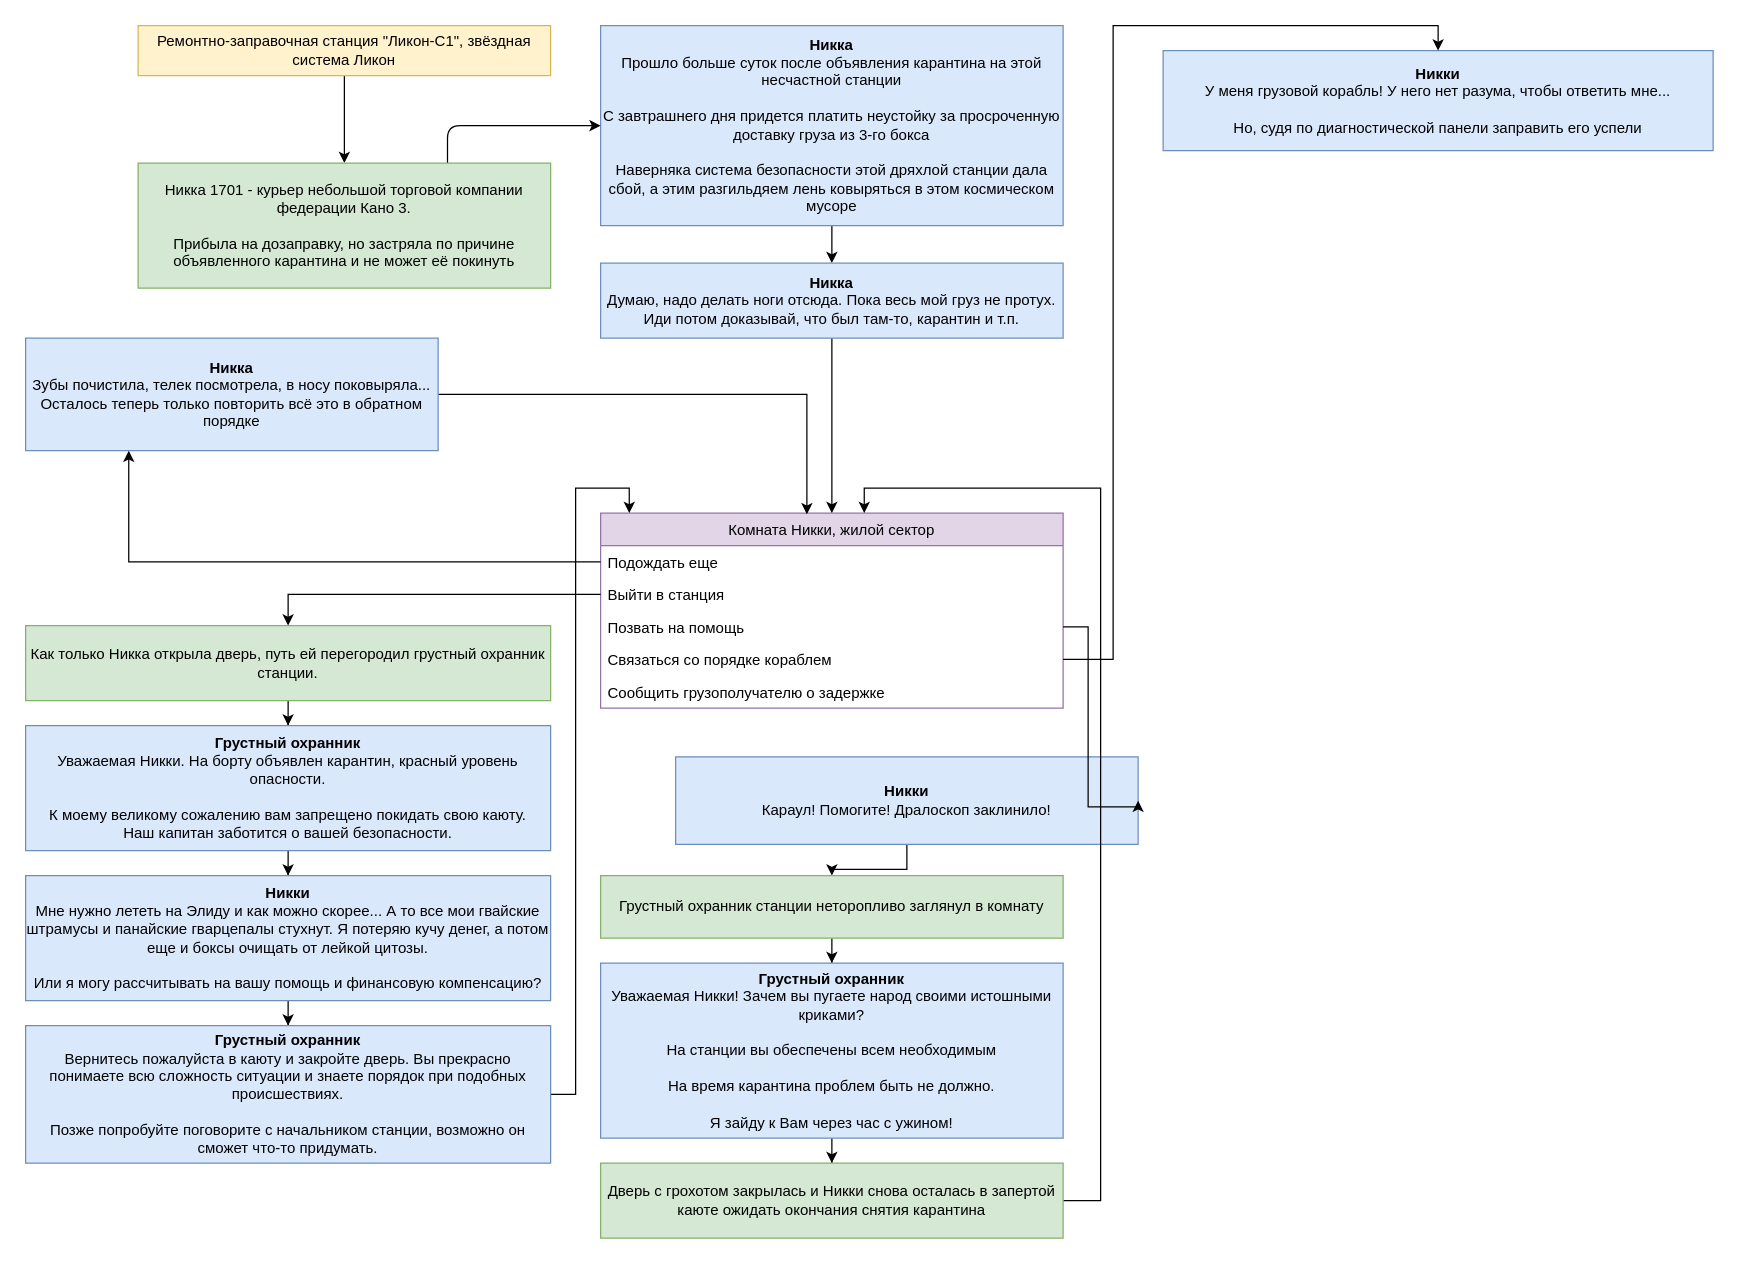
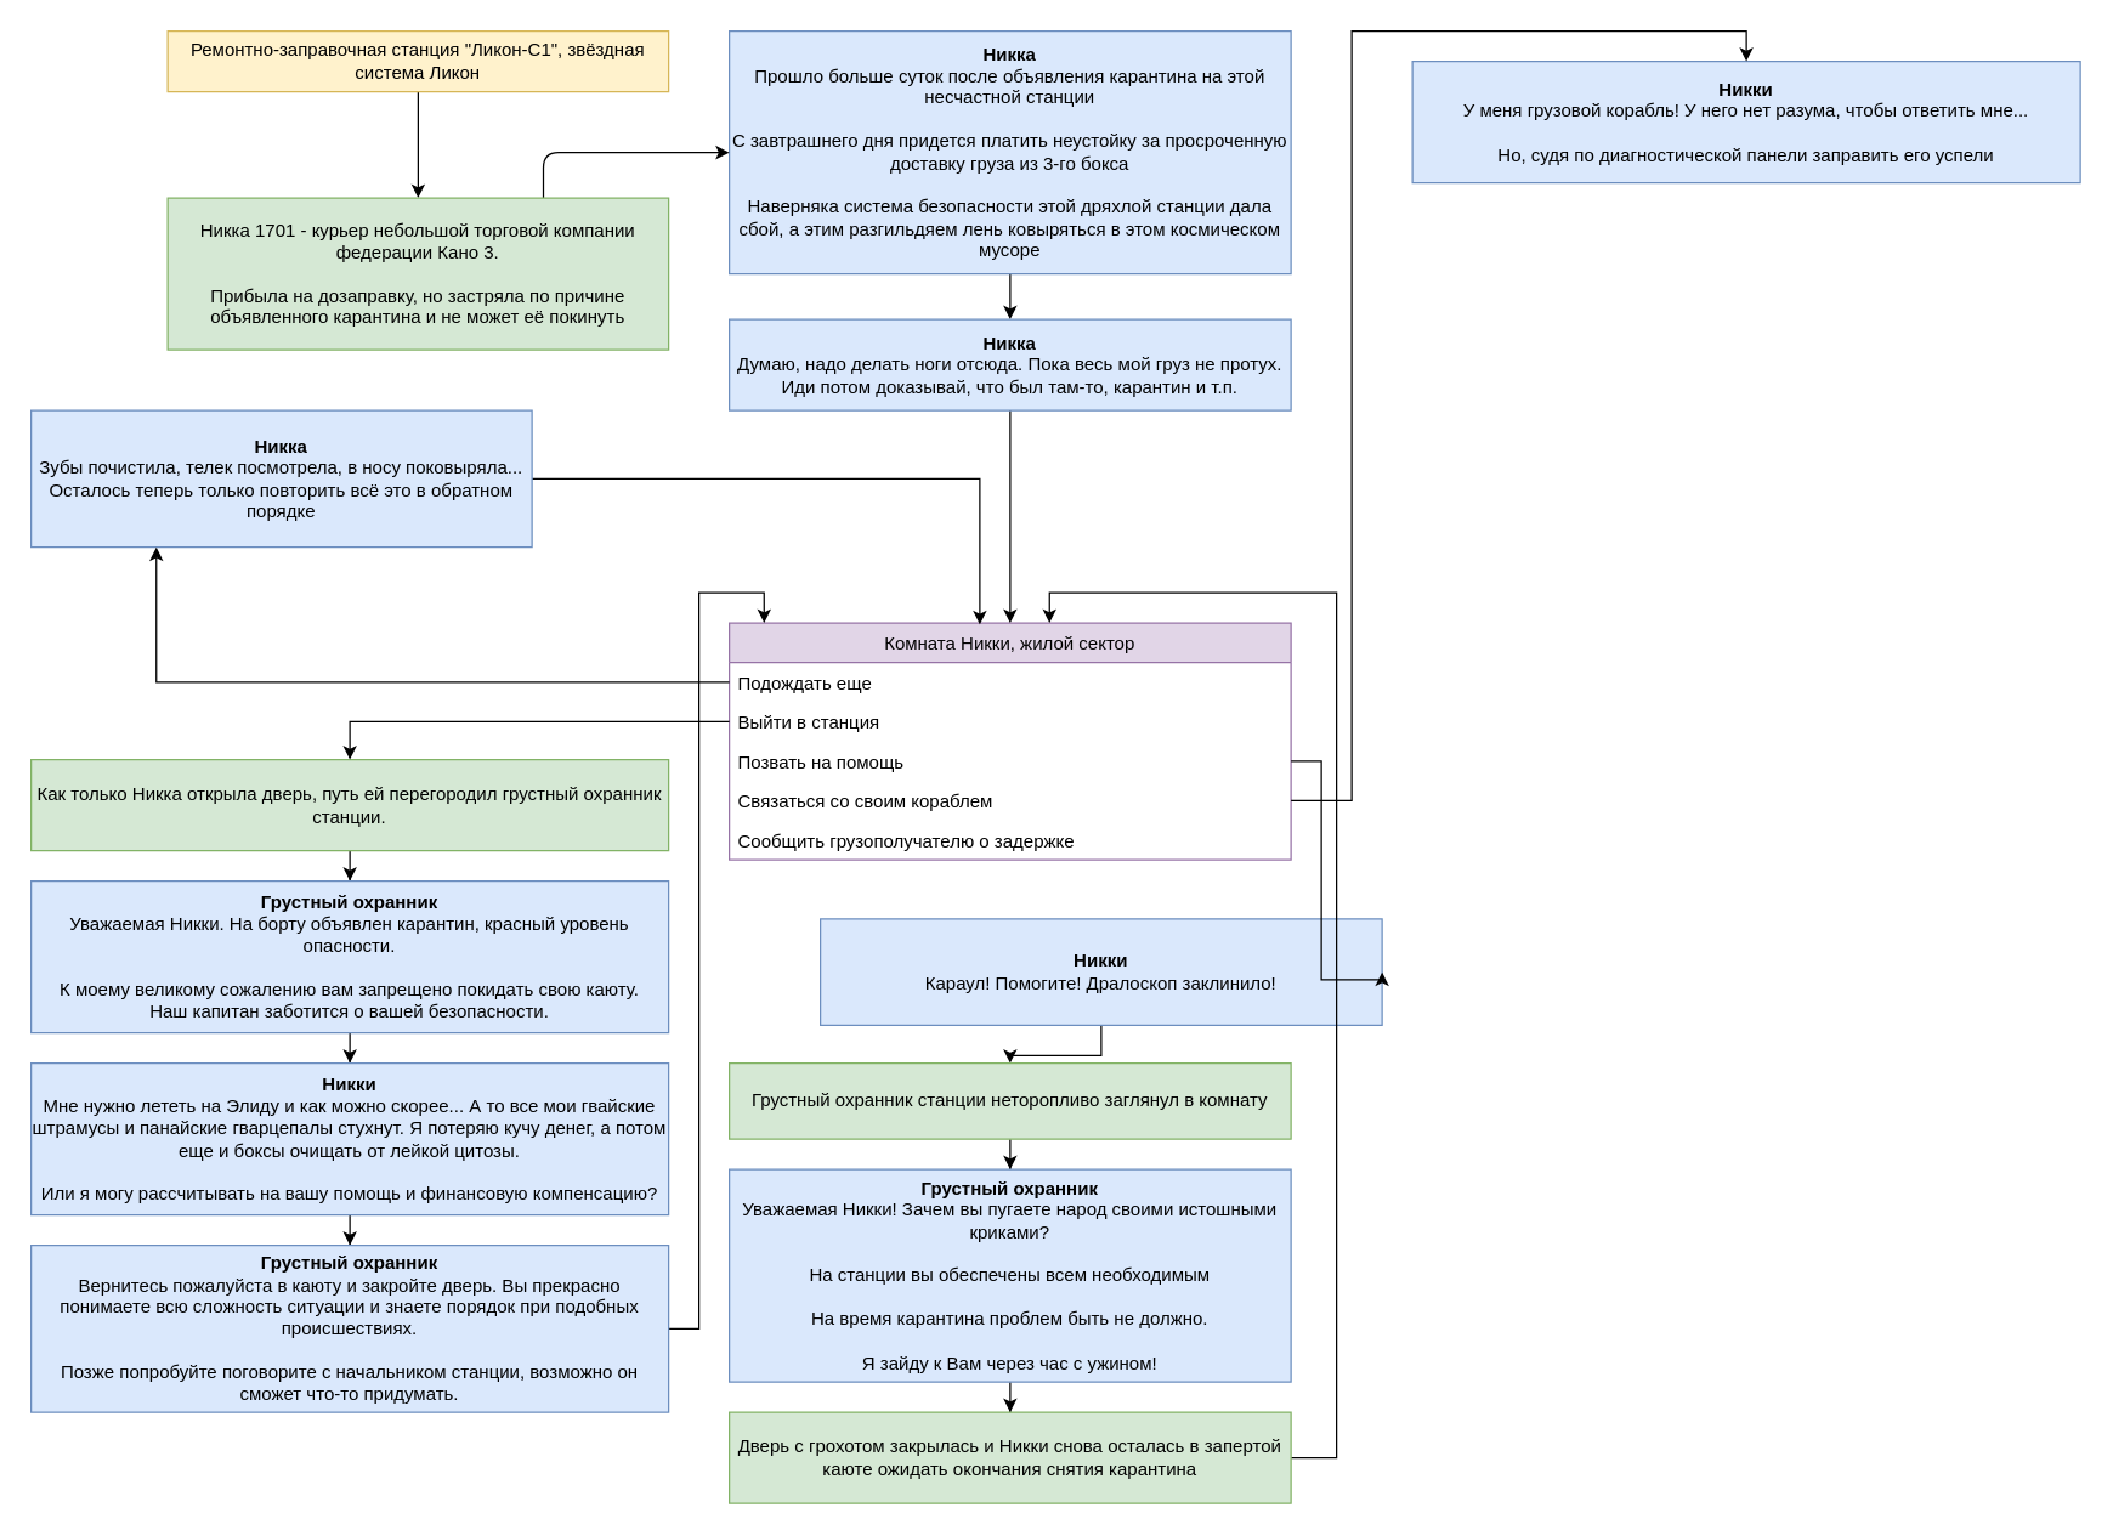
  <mxCell id="0" />
  <mxCell id="1" parent="0" />
  <mxCell id="2" value="Комната Никки, жилой сектор" style="swimlane;fontStyle=0;childLayout=stackLayout;horizontal=1;startSize=26;horizontalStack=0;resizeParent=1;resizeParentMax=0;resizeLast=0;collapsible=1;marginBottom=0;fillColor=#e1d5e7;strokeColor=#9673a6;" parent="1" vertex="1"><mxGeometry x="480" y="410" width="370" height="156" as="geometry"><mxRectangle x="190" y="350" width="200" height="26" as="alternateBounds" /></mxGeometry></mxCell>
  <mxCell id="3" value="Подождать еще" style="text;align=left;verticalAlign=top;spacingLeft=4;spacingRight=4;overflow=hidden;rotatable=0;points=[[0,0.5],[1,0.5]];portConstraint=eastwest;" parent="2" vertex="1"><mxGeometry y="26" width="370" height="26" as="geometry" /></mxCell>
  <mxCell id="4" value="Выйти в станция" style="text;strokeColor=none;fillColor=none;align=left;verticalAlign=top;spacingLeft=4;spacingRight=4;overflow=hidden;rotatable=0;points=[[0,0.5],[1,0.5]];portConstraint=eastwest;" parent="2" vertex="1"><mxGeometry y="52" width="370" height="26" as="geometry" /></mxCell>
  <mxCell id="5" value="Позвать на помощь" style="text;strokeColor=none;fillColor=none;align=left;verticalAlign=top;spacingLeft=4;spacingRight=4;overflow=hidden;rotatable=0;points=[[0,0.5],[1,0.5]];portConstraint=eastwest;" parent="2" vertex="1"><mxGeometry y="78" width="370" height="26" as="geometry" /></mxCell>
- <mxCell id="6" value="Связаться со порядке кораблем" style="text;align=left;verticalAlign=top;spacingLeft=4;spacingRight=4;overflow=hidden;rotatable=0;points=[[0,0.5],[1,0.5]];portConstraint=eastwest;" parent="2" vertex="1"><mxGeometry y="104" width="370" height="26" as="geometry" /></mxCell>
+ <mxCell id="6" value="Связаться со своим кораблем" style="text;align=left;verticalAlign=top;spacingLeft=4;spacingRight=4;overflow=hidden;rotatable=0;points=[[0,0.5],[1,0.5]];portConstraint=eastwest;" parent="2" vertex="1"><mxGeometry y="104" width="370" height="26" as="geometry" /></mxCell>
  <mxCell id="7" value="Сообщить грузополучателю о задержке" style="text;strokeColor=none;fillColor=none;align=left;verticalAlign=top;spacingLeft=4;spacingRight=4;overflow=hidden;rotatable=0;points=[[0,0.5],[1,0.5]];portConstraint=eastwest;" parent="2" vertex="1"><mxGeometry y="130" width="370" height="26" as="geometry" /></mxCell>
  <mxCell id="8" style="edgeStyle=orthogonalEdgeStyle;rounded=0;orthogonalLoop=1;jettySize=auto;html=1;entryX=0.5;entryY=0;entryDx=0;entryDy=0;" edge="1" parent="1" source="9" target="15"><mxGeometry relative="1" as="geometry" /></mxCell>
  <mxCell id="9" value="&lt;div&gt;&lt;b&gt;Никка&lt;/b&gt;&lt;br&gt;&lt;/div&gt;&lt;div&gt;Прошло больше суток после объявления карантина на этой несчастной станции&lt;/div&gt;&lt;div&gt;&lt;br&gt;&lt;/div&gt;&lt;div&gt;&lt;div&gt;С завтрашнего дня придется платить неустойку за просроченную доставку груза из 3-го бокса&lt;/div&gt;&lt;/div&gt;&lt;div&gt;&lt;br&gt;&lt;/div&gt;&lt;div&gt;Наверняка система безопасности этой дряхлой станции дала сбой, а этим разгильдяем лень ковыряться в этом космическом мусоре&lt;/div&gt;" style="whiteSpace=wrap;html=1;fillColor=#dae8fc;strokeColor=#6c8ebf;" parent="1" vertex="1"><mxGeometry x="480" y="20" width="370" height="160" as="geometry" /></mxCell>
  <mxCell id="10" style="edgeStyle=orthogonalEdgeStyle;orthogonalLoop=1;jettySize=auto;html=1;entryX=0.5;entryY=0;entryDx=0;entryDy=0;" parent="1" source="11" target="13" edge="1"><mxGeometry relative="1" as="geometry" /></mxCell>
  <mxCell id="11" value="Ремонтно-заправочная станция &quot;Ликон-С1&quot;, звёздная система Ликон" style="whiteSpace=wrap;html=1;fillColor=#fff2cc;strokeColor=#d6b656;" parent="1" vertex="1"><mxGeometry x="110" y="20" width="330" height="40" as="geometry" /></mxCell>
  <mxCell id="12" style="edgeStyle=orthogonalEdgeStyle;orthogonalLoop=1;jettySize=auto;html=1;exitX=0.75;exitY=0;exitDx=0;exitDy=0;" parent="1" source="13" target="9" edge="1"><mxGeometry relative="1" as="geometry" /></mxCell>
  <mxCell id="13" value="&lt;div&gt;Никка 1701 - курьер небольшой торговой компании федерации Кано 3.&lt;/div&gt;&lt;div&gt;&lt;br&gt;&lt;/div&gt;&lt;div&gt;Прибыла на дозаправку, но застряла по причине объявленного карантина и не может её покинуть&lt;br&gt;&lt;/div&gt;" style="whiteSpace=wrap;html=1;fillColor=#d5e8d4;strokeColor=#82b366;" parent="1" vertex="1"><mxGeometry x="110" y="130" width="330" height="100" as="geometry" /></mxCell>
  <mxCell id="14" style="edgeStyle=orthogonalEdgeStyle;rounded=0;orthogonalLoop=1;jettySize=auto;html=1;entryX=0.5;entryY=0;entryDx=0;entryDy=0;" edge="1" parent="1" source="15" target="2"><mxGeometry relative="1" as="geometry" /></mxCell>
  <mxCell id="15" value="&lt;b&gt;Никка&lt;/b&gt;&lt;br&gt;&lt;div&gt;Думаю, надо делать ноги отсюда. Пока весь мой груз не протух. Иди потом доказывай, что был там-то, карантин и т.п.&lt;/div&gt;" style="rounded=0;whiteSpace=wrap;html=1;fillColor=#dae8fc;strokeColor=#6c8ebf;" vertex="1" parent="1"><mxGeometry x="480" y="210" width="370" height="60" as="geometry" /></mxCell>
  <mxCell id="16" style="edgeStyle=orthogonalEdgeStyle;rounded=0;orthogonalLoop=1;jettySize=auto;html=1;entryX=0.446;entryY=0.006;entryDx=0;entryDy=0;entryPerimeter=0;" edge="1" parent="1" source="17" target="2"><mxGeometry relative="1" as="geometry" /></mxCell>
  <mxCell id="17" value="&lt;div&gt;&lt;b&gt;Никка&lt;/b&gt;&lt;br&gt;&lt;/div&gt;&lt;div&gt;Зубы почистила, телек посмотрела, в носу поковыряла...&lt;/div&gt;&lt;div&gt;Осталось теперь только повторить всё это в обратном порядке&lt;br&gt;&lt;/div&gt;" style="rounded=0;whiteSpace=wrap;html=1;fillColor=#dae8fc;strokeColor=#6c8ebf;" vertex="1" parent="1"><mxGeometry x="20" y="270" width="330" height="90" as="geometry" /></mxCell>
  <mxCell id="18" style="edgeStyle=orthogonalEdgeStyle;rounded=0;orthogonalLoop=1;jettySize=auto;html=1;" edge="1" parent="1" source="19" target="21"><mxGeometry relative="1" as="geometry" /></mxCell>
  <mxCell id="19" value="Как только Никка открыла дверь, путь ей перегородил грустный охранник станции." style="rounded=0;whiteSpace=wrap;html=1;fillColor=#d5e8d4;strokeColor=#82b366;" vertex="1" parent="1"><mxGeometry x="20" y="500" width="420" height="60" as="geometry" /></mxCell>
  <mxCell id="20" style="edgeStyle=orthogonalEdgeStyle;rounded=0;orthogonalLoop=1;jettySize=auto;html=1;entryX=0.5;entryY=0;entryDx=0;entryDy=0;" edge="1" parent="1" source="21" target="25"><mxGeometry relative="1" as="geometry" /></mxCell>
  <mxCell id="21" value="&lt;div&gt;&lt;b&gt;Грустный охранник&lt;/b&gt;&lt;/div&gt;&lt;div&gt;Уважаемая Никки. На борту объявлен карантин, красный уровень опасности.&lt;/div&gt;&lt;div&gt;&lt;br&gt;&lt;/div&gt;&lt;div&gt;К моему великому сожалению вам запрещено покидать свою каюту.&lt;/div&gt;&lt;div&gt;Наш капитан заботится о вашей безопасности.&lt;br&gt;&lt;/div&gt;" style="rounded=0;whiteSpace=wrap;html=1;fillColor=#dae8fc;strokeColor=#6c8ebf;" vertex="1" parent="1"><mxGeometry x="20" y="580" width="420" height="100" as="geometry" /></mxCell>
  <mxCell id="22" style="edgeStyle=orthogonalEdgeStyle;rounded=0;orthogonalLoop=1;jettySize=auto;html=1;" edge="1" parent="1" source="4" target="19"><mxGeometry relative="1" as="geometry" /></mxCell>
  <mxCell id="23" style="edgeStyle=orthogonalEdgeStyle;rounded=0;orthogonalLoop=1;jettySize=auto;html=1;entryX=0.25;entryY=1;entryDx=0;entryDy=0;" edge="1" parent="1" source="3" target="17"><mxGeometry relative="1" as="geometry" /></mxCell>
  <mxCell id="24" style="edgeStyle=orthogonalEdgeStyle;rounded=0;orthogonalLoop=1;jettySize=auto;html=1;entryX=0.5;entryY=0;entryDx=0;entryDy=0;" edge="1" parent="1" source="25" target="27"><mxGeometry relative="1" as="geometry" /></mxCell>
  <mxCell id="25" value="&lt;div&gt;&lt;b&gt;Никки&lt;/b&gt;&lt;br&gt;&lt;/div&gt;&lt;div&gt;Мне нужно лететь на Элиду и как можно скорее... А то все мои гвайские штрамусы и панайские гварцепалы стухнут. Я потеряю кучу денег, а потом еще и боксы очищать от лейкой цитозы.&lt;/div&gt;&lt;div&gt;&lt;br&gt;&lt;/div&gt;&lt;div&gt;Или я могу рассчитывать на вашу помощь и финансовую компенсацию?&lt;br&gt;&lt;/div&gt;" style="rounded=0;whiteSpace=wrap;html=1;fillColor=#dae8fc;strokeColor=#6c8ebf;" vertex="1" parent="1"><mxGeometry x="20" y="700" width="420" height="100" as="geometry" /></mxCell>
  <mxCell id="26" style="edgeStyle=orthogonalEdgeStyle;rounded=0;orthogonalLoop=1;jettySize=auto;html=1;entryX=0.062;entryY=0;entryDx=0;entryDy=0;entryPerimeter=0;" edge="1" parent="1" source="27" target="2"><mxGeometry relative="1" as="geometry" /></mxCell>
  <mxCell id="27" value="&lt;div&gt;&lt;b&gt;Грустный охранник&lt;/b&gt;&lt;br&gt;&lt;/div&gt;&lt;div&gt;Вернитесь пожалуйста в каюту и закройте дверь. Вы прекрасно понимаете всю сложность ситуации и знаете порядок при подобных происшествиях.&lt;/div&gt;&lt;div&gt;&lt;br&gt;&lt;/div&gt;&lt;div&gt;Позже попробуйте поговорите с начальником станции, возможно он сможет что-то придумать.&lt;br&gt;&lt;/div&gt;" style="rounded=0;whiteSpace=wrap;html=1;fillColor=#dae8fc;strokeColor=#6c8ebf;" vertex="1" parent="1"><mxGeometry x="20" y="820" width="420" height="110" as="geometry" /></mxCell>
  <mxCell id="28" style="edgeStyle=orthogonalEdgeStyle;rounded=0;orthogonalLoop=1;jettySize=auto;html=1;entryX=0.5;entryY=0;entryDx=0;entryDy=0;" edge="1" parent="1" source="29" target="31"><mxGeometry relative="1" as="geometry" /></mxCell>
  <mxCell id="29" value="&lt;div&gt;&lt;b&gt;Никки&lt;/b&gt;&lt;br&gt;&lt;/div&gt;&lt;div&gt;Караул! Помогите! Дралоскоп заклинило!&lt;/div&gt;" style="rounded=0;whiteSpace=wrap;html=1;fillColor=#dae8fc;strokeColor=#6c8ebf;" vertex="1" parent="1"><mxGeometry x="540" y="605" width="370" height="70" as="geometry" /></mxCell>
  <mxCell id="30" style="edgeStyle=orthogonalEdgeStyle;rounded=0;orthogonalLoop=1;jettySize=auto;html=1;entryX=0.5;entryY=0;entryDx=0;entryDy=0;" edge="1" parent="1" source="31" target="33"><mxGeometry relative="1" as="geometry" /></mxCell>
  <mxCell id="31" value="Грустный охранник станции неторопливо заглянул в комнату" style="rounded=0;whiteSpace=wrap;html=1;fillColor=#d5e8d4;strokeColor=#82b366;" vertex="1" parent="1"><mxGeometry x="480" y="700" width="370" height="50" as="geometry" /></mxCell>
  <mxCell id="32" style="edgeStyle=orthogonalEdgeStyle;rounded=0;orthogonalLoop=1;jettySize=auto;html=1;" edge="1" parent="1" source="33" target="35"><mxGeometry relative="1" as="geometry" /></mxCell>
  <mxCell id="33" value="&lt;div&gt;&lt;b&gt;Грустный охранник&lt;/b&gt;&lt;br&gt;&lt;/div&gt;&lt;div&gt;Уважаемая Никки! Зачем вы пугаете народ своими истошными криками?&lt;/div&gt;&lt;div&gt;&lt;br&gt;&lt;/div&gt;&lt;div&gt;На станции вы обеспечены всем необходимым&lt;/div&gt;&lt;div&gt;&lt;br&gt;&lt;/div&gt;&lt;div&gt;На время карантина проблем быть не должно.&lt;/div&gt;&lt;div&gt;&lt;br&gt;&lt;/div&gt;&lt;div&gt;Я зайду к Вам через час с ужином!&lt;br&gt;&lt;/div&gt;" style="rounded=0;whiteSpace=wrap;html=1;fillColor=#dae8fc;strokeColor=#6c8ebf;" vertex="1" parent="1"><mxGeometry x="480" y="770" width="370" height="140" as="geometry" /></mxCell>
  <mxCell id="34" style="edgeStyle=orthogonalEdgeStyle;rounded=0;orthogonalLoop=1;jettySize=auto;html=1;entryX=0.57;entryY=0;entryDx=0;entryDy=0;entryPerimeter=0;" edge="1" parent="1" source="35" target="2"><mxGeometry relative="1" as="geometry"><Array as="points"><mxPoint x="880" y="960" /><mxPoint x="880" y="390" /><mxPoint x="691" y="390" /></Array></mxGeometry></mxCell>
  <mxCell id="35" value="Дверь с грохотом закрылась и Никки снова осталась в запертой каюте ожидать окончания снятия карантина" style="rounded=0;whiteSpace=wrap;html=1;fillColor=#d5e8d4;strokeColor=#82b366;" vertex="1" parent="1"><mxGeometry x="480" y="930" width="370" height="60" as="geometry" /></mxCell>
  <mxCell id="36" style="edgeStyle=orthogonalEdgeStyle;rounded=0;orthogonalLoop=1;jettySize=auto;html=1;entryX=1;entryY=0.5;entryDx=0;entryDy=0;" edge="1" parent="1" source="5" target="29"><mxGeometry relative="1" as="geometry"><Array as="points"><mxPoint x="870" y="501" /><mxPoint x="870" y="645" /></Array></mxGeometry></mxCell>
  <mxCell id="37" value="&lt;div&gt;&lt;b&gt;Никки&lt;/b&gt;&lt;/div&gt;&lt;div&gt;У меня грузовой корабль! У него нет разума, чтобы ответить мне...&lt;/div&gt;&lt;div&gt;&lt;br&gt;&lt;/div&gt;&lt;div&gt;Но, судя по диагностической панели заправить его успели&lt;br&gt;&lt;/div&gt;" style="rounded=0;whiteSpace=wrap;html=1;fillColor=#dae8fc;strokeColor=#6c8ebf;" vertex="1" parent="1"><mxGeometry x="930" y="40" width="440" height="80" as="geometry" /></mxCell>
  <mxCell id="38" style="edgeStyle=orthogonalEdgeStyle;rounded=0;orthogonalLoop=1;jettySize=auto;html=1;entryX=0.5;entryY=0;entryDx=0;entryDy=0;" edge="1" parent="1" source="6" target="37"><mxGeometry relative="1" as="geometry" /></mxCell>
